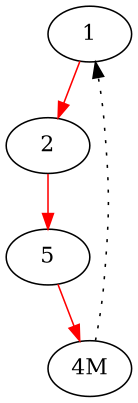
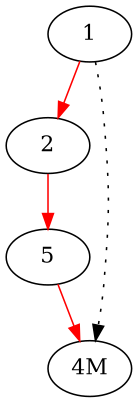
  digraph {
    edge [color=red]
    1
    2
    n3 [label=5]
    "4M"
    1 -> 2
    2 -> n3
    n3 -> "4M"
-   "4M" -> 1 [color=black style=dotted]
+   1 -> "4M" [color=black style=dotted]
  }
